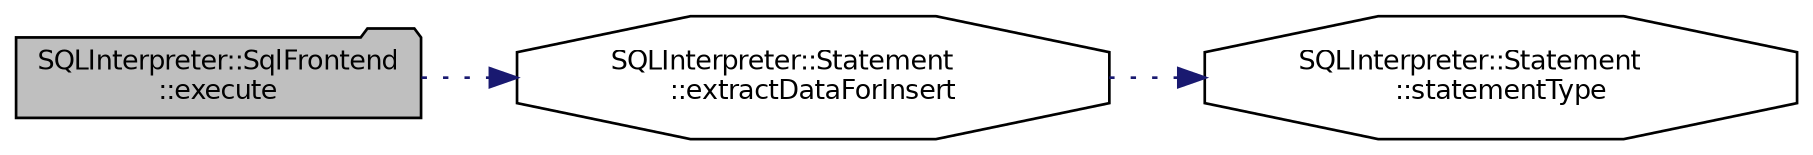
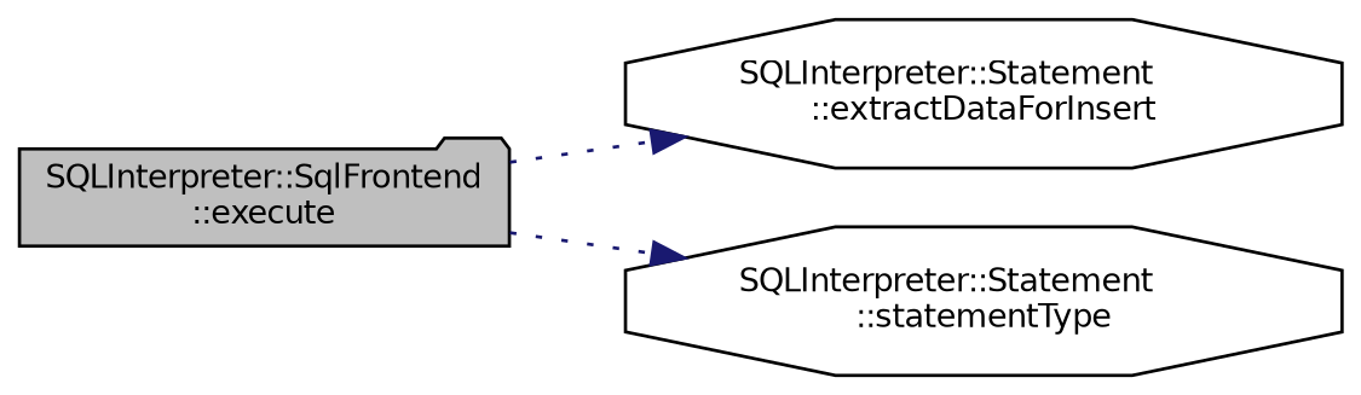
  digraph {
    rankdir=LR
    node [color=black fillcolor=white fontname=Helvetica fontsize=10 shape=octagon style=filled]
    edge [color=midnightblue fontname=Helvetica fontsize=10 labelfontname=Helvetica labelfontsize=10 style=dotted]
    n1 [fillcolor=grey75 fontcolor=black height=0.2 label="SQLInterpreter::SqlFrontend\l::execute" shape=folder width=0.4]
    n2 [height=0.2 label="SQLInterpreter::Statement\l::extractDataForInsert" width=0.4]
    n3 [height=0.2 label="SQLInterpreter::Statement\l::statementType" width=0.4]
    n1 -> n2
-   n2 -> n3
+   n1 -> n3
  }
